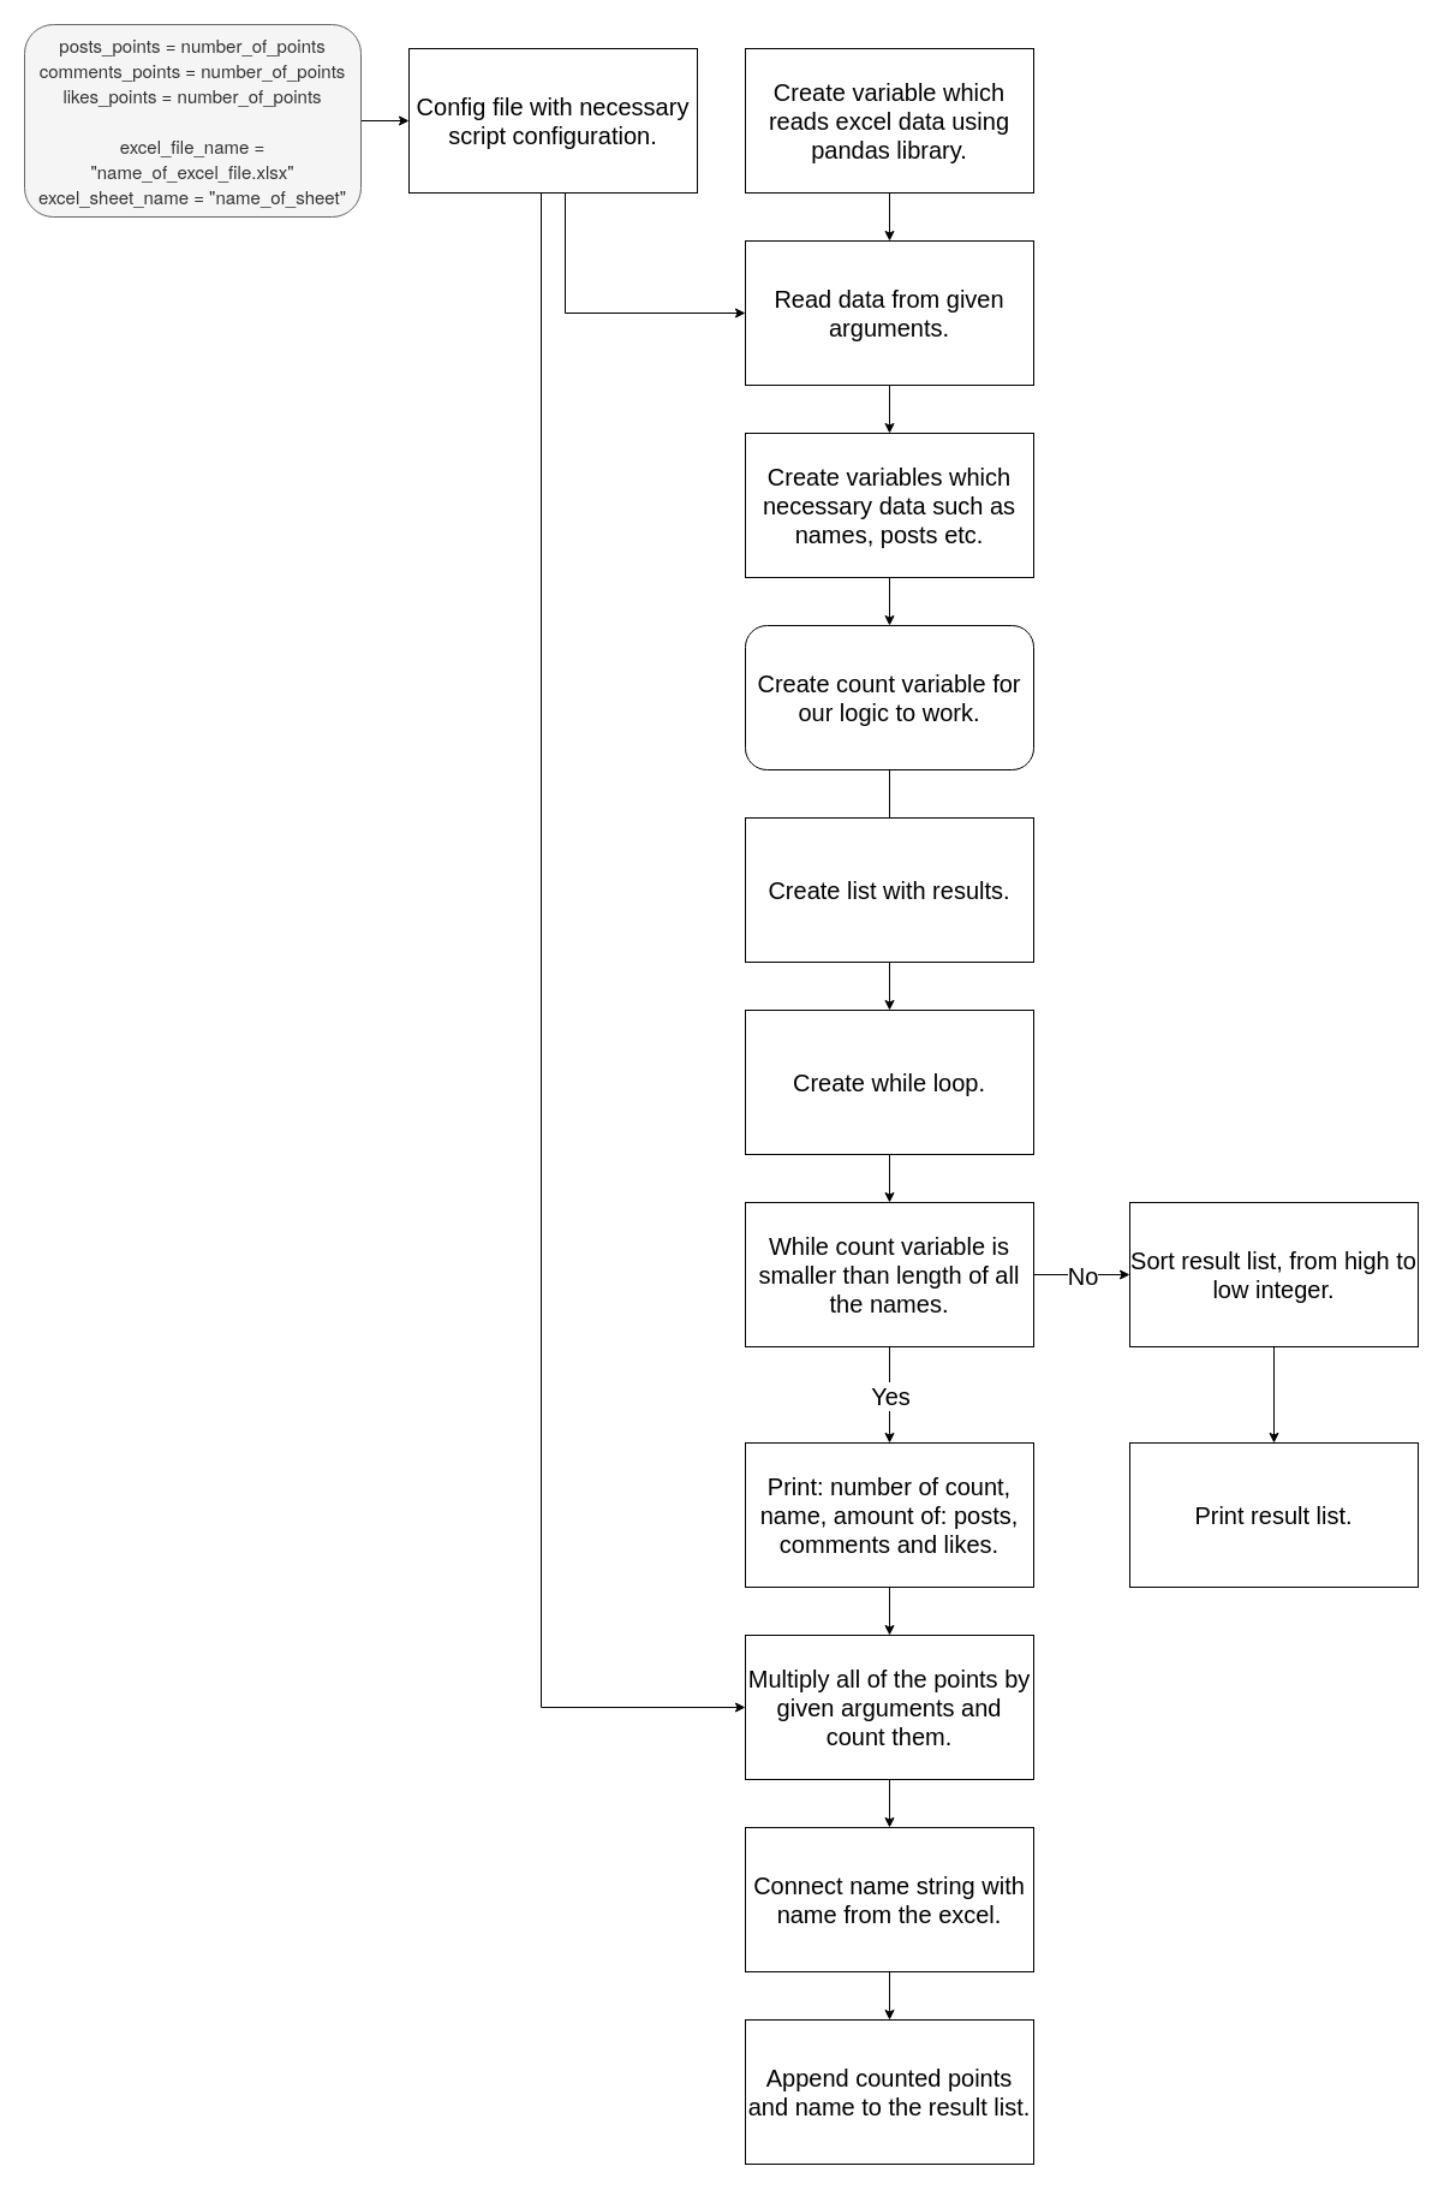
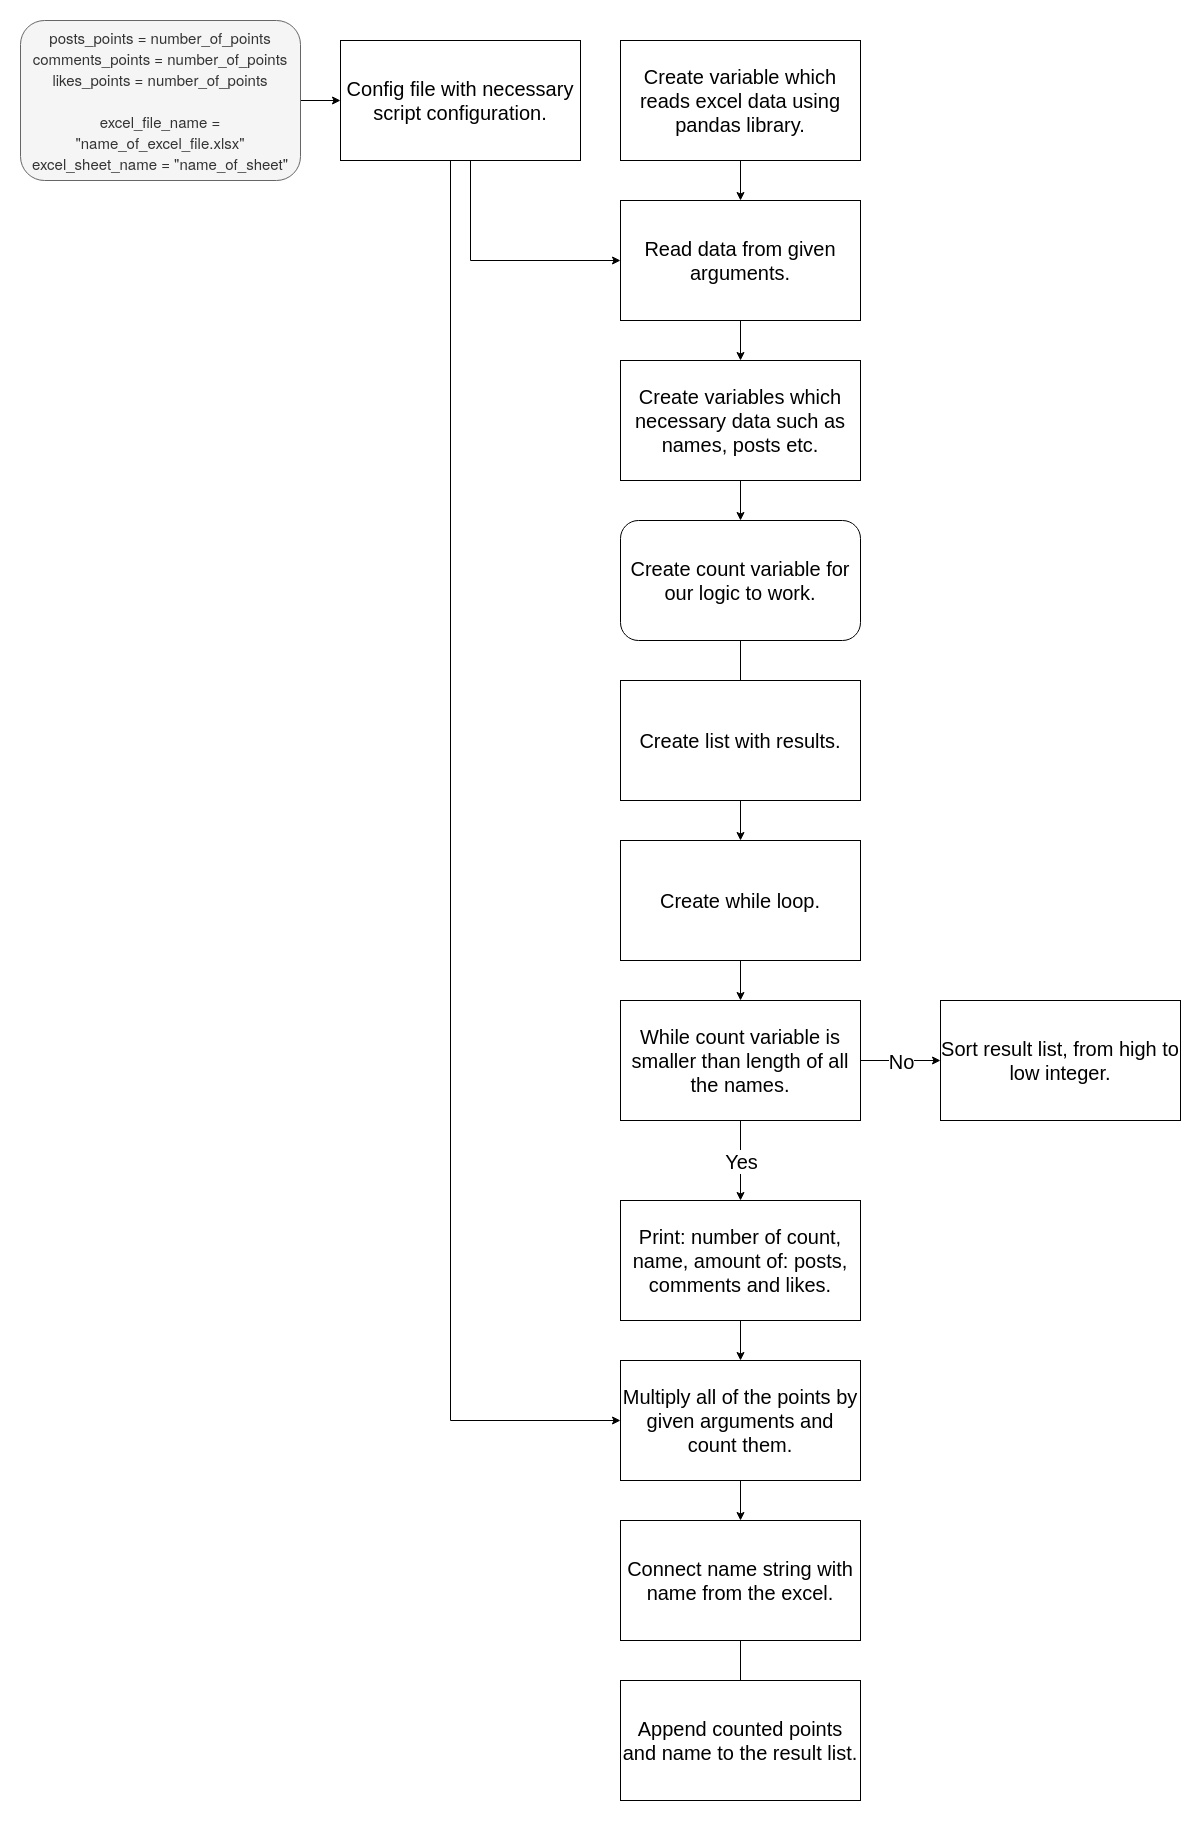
  <mxCell id="0" />
  <mxCell id="1" parent="0" />
  <mxCell id="2" style="edgeStyle=orthogonalEdgeStyle;rounded=0;orthogonalLoop=1;jettySize=auto;html=1;exitX=0.5;exitY=1;exitDx=0;exitDy=0;entryX=0.5;entryY=0;entryDx=0;entryDy=0;fontSize=20;" edge="1" parent="1" source="3" target="5"><mxGeometry relative="1" as="geometry" /></mxCell>
  <mxCell id="3" value="&lt;font style=&quot;font-size: 20px&quot;&gt;Create variable which reads excel data using pandas library.&lt;/font&gt;" style="rounded=0;whiteSpace=wrap;html=1;" vertex="1" parent="1"><mxGeometry x="620" y="40" width="240" height="120" as="geometry" /></mxCell>
  <mxCell id="4" style="edgeStyle=orthogonalEdgeStyle;rounded=0;orthogonalLoop=1;jettySize=auto;html=1;exitX=0.5;exitY=1;exitDx=0;exitDy=0;fontSize=20;" edge="1" parent="1" source="5" target="10"><mxGeometry relative="1" as="geometry" /></mxCell>
  <mxCell id="5" value="&lt;font style=&quot;font-size: 20px&quot;&gt;Read data from given arguments.&lt;/font&gt;" style="rounded=0;whiteSpace=wrap;html=1;" vertex="1" parent="1"><mxGeometry x="620" y="200" width="240" height="120" as="geometry" /></mxCell>
  <mxCell id="6" style="edgeStyle=orthogonalEdgeStyle;rounded=0;orthogonalLoop=1;jettySize=auto;html=1;exitX=0.5;exitY=1;exitDx=0;exitDy=0;entryX=0;entryY=0.5;entryDx=0;entryDy=0;fontSize=20;" edge="1" parent="1" source="8" target="5"><mxGeometry relative="1" as="geometry"><Array as="points"><mxPoint x="470" y="160" /><mxPoint x="470" y="260" /></Array></mxGeometry></mxCell>
  <mxCell id="7" style="edgeStyle=orthogonalEdgeStyle;rounded=0;orthogonalLoop=1;jettySize=auto;html=1;exitX=0.5;exitY=1;exitDx=0;exitDy=0;entryX=0;entryY=0.5;entryDx=0;entryDy=0;fontSize=20;" edge="1" parent="1" source="8" target="25"><mxGeometry relative="1" as="geometry"><Array as="points"><mxPoint x="450" y="160" /><mxPoint x="450" y="1420" /></Array></mxGeometry></mxCell>
  <mxCell id="8" value="&lt;span style=&quot;font-size: 20px&quot;&gt;Config file with necessary script configuration.&lt;/span&gt;" style="rounded=0;whiteSpace=wrap;html=1;" vertex="1" parent="1"><mxGeometry x="340" y="40" width="240" height="120" as="geometry" /></mxCell>
  <mxCell id="9" style="edgeStyle=orthogonalEdgeStyle;rounded=0;orthogonalLoop=1;jettySize=auto;html=1;exitX=0.5;exitY=1;exitDx=0;exitDy=0;entryX=0.5;entryY=0;entryDx=0;entryDy=0;fontSize=20;" edge="1" parent="1" source="10" target="12"><mxGeometry relative="1" as="geometry" /></mxCell>
  <mxCell id="10" value="&lt;span style=&quot;font-size: 20px&quot;&gt;Create variables which necessary data such as names, posts etc.&lt;/span&gt;" style="rounded=0;whiteSpace=wrap;html=1;" vertex="1" parent="1"><mxGeometry x="620" y="360" width="240" height="120" as="geometry" /></mxCell>
  <mxCell id="11" style="edgeStyle=orthogonalEdgeStyle;rounded=0;orthogonalLoop=1;jettySize=auto;html=1;exitX=0.5;exitY=1;exitDx=0;exitDy=0;entryX=0.5;entryY=0;entryDx=0;entryDy=0;fontSize=20;endArrow=none;" edge="1" parent="1" source="12" target="14"><mxGeometry relative="1" as="geometry" /></mxCell>
  <mxCell id="12" value="&lt;span style=&quot;font-size: 20px&quot;&gt;Create count variable for our logic to work.&lt;/span&gt;" style="whiteSpace=wrap;html=1;rounded=1;" vertex="1" parent="1"><mxGeometry x="620" y="520" width="240" height="120" as="geometry" /></mxCell>
  <mxCell id="13" style="edgeStyle=orthogonalEdgeStyle;rounded=0;orthogonalLoop=1;jettySize=auto;html=1;exitX=0.5;exitY=1;exitDx=0;exitDy=0;entryX=0.5;entryY=0;entryDx=0;entryDy=0;fontSize=20;" edge="1" parent="1" source="14" target="16"><mxGeometry relative="1" as="geometry" /></mxCell>
  <mxCell id="14" value="&lt;span style=&quot;font-size: 20px&quot;&gt;Create list with results.&lt;/span&gt;" style="rounded=0;whiteSpace=wrap;html=1;" vertex="1" parent="1"><mxGeometry x="620" y="680" width="240" height="120" as="geometry" /></mxCell>
  <mxCell id="15" style="edgeStyle=orthogonalEdgeStyle;rounded=0;orthogonalLoop=1;jettySize=auto;html=1;exitX=0.5;exitY=1;exitDx=0;exitDy=0;entryX=0.5;entryY=0;entryDx=0;entryDy=0;fontSize=20;" edge="1" parent="1" source="16" target="21"><mxGeometry relative="1" as="geometry" /></mxCell>
  <mxCell id="16" value="&lt;span style=&quot;font-size: 20px&quot;&gt;Create while loop.&lt;/span&gt;" style="rounded=0;whiteSpace=wrap;html=1;" vertex="1" parent="1"><mxGeometry x="620" y="840" width="240" height="120" as="geometry" /></mxCell>
  <mxCell id="17" style="edgeStyle=orthogonalEdgeStyle;rounded=0;orthogonalLoop=1;jettySize=auto;html=1;exitX=0.5;exitY=1;exitDx=0;exitDy=0;entryX=0.5;entryY=0;entryDx=0;entryDy=0;fontSize=20;" edge="1" parent="1" source="21" target="23"><mxGeometry relative="1" as="geometry" /></mxCell>
  <mxCell id="18" value="Yes" style="edgeLabel;html=1;align=center;verticalAlign=middle;resizable=0;points=[];fontSize=20;" vertex="1" connectable="0" parent="17"><mxGeometry x="-0.0" relative="1" as="geometry"><mxPoint as="offset" /></mxGeometry></mxCell>
  <mxCell id="19" style="edgeStyle=orthogonalEdgeStyle;rounded=0;orthogonalLoop=1;jettySize=auto;html=1;exitX=1;exitY=0.5;exitDx=0;exitDy=0;entryX=0;entryY=0.5;entryDx=0;entryDy=0;fontSize=20;" edge="1" parent="1" source="21" target="30"><mxGeometry relative="1" as="geometry" /></mxCell>
  <mxCell id="20" value="No" style="edgeLabel;html=1;align=center;verticalAlign=middle;resizable=0;points=[];fontSize=20;" vertex="1" connectable="0" parent="19"><mxGeometry x="0.001" relative="1" as="geometry"><mxPoint as="offset" /></mxGeometry></mxCell>
  <mxCell id="21" value="&lt;span style=&quot;font-size: 20px&quot;&gt;While count variable is smaller than length of all the names.&lt;/span&gt;" style="rounded=0;whiteSpace=wrap;html=1;" vertex="1" parent="1"><mxGeometry x="620" y="1000" width="240" height="120" as="geometry" /></mxCell>
  <mxCell id="22" style="edgeStyle=orthogonalEdgeStyle;rounded=0;orthogonalLoop=1;jettySize=auto;html=1;exitX=0.5;exitY=1;exitDx=0;exitDy=0;entryX=0.5;entryY=0;entryDx=0;entryDy=0;fontSize=20;" edge="1" parent="1" source="23" target="25"><mxGeometry relative="1" as="geometry" /></mxCell>
  <mxCell id="23" value="&lt;span style=&quot;font-size: 20px&quot;&gt;Print: number of count, name, amount of: posts, comments and likes.&lt;/span&gt;" style="rounded=0;whiteSpace=wrap;html=1;" vertex="1" parent="1"><mxGeometry x="620" y="1200" width="240" height="120" as="geometry" /></mxCell>
  <mxCell id="24" style="edgeStyle=orthogonalEdgeStyle;rounded=0;orthogonalLoop=1;jettySize=auto;html=1;exitX=0.5;exitY=1;exitDx=0;exitDy=0;entryX=0.5;entryY=0;entryDx=0;entryDy=0;fontSize=20;" edge="1" parent="1" source="25" target="27"><mxGeometry relative="1" as="geometry" /></mxCell>
  <mxCell id="25" value="&lt;span style=&quot;font-size: 20px&quot;&gt;Multiply all of the points by given arguments and count them.&lt;/span&gt;" style="rounded=0;whiteSpace=wrap;html=1;" vertex="1" parent="1"><mxGeometry x="620" y="1360" width="240" height="120" as="geometry" /></mxCell>
- <mxCell id="26" style="edgeStyle=orthogonalEdgeStyle;rounded=0;orthogonalLoop=1;jettySize=auto;html=1;exitX=0.5;exitY=1;exitDx=0;exitDy=0;entryX=0.5;entryY=0;entryDx=0;entryDy=0;fontSize=20;" edge="1" parent="1" source="27" target="28"><mxGeometry relative="1" as="geometry" /></mxCell>
+ <mxCell id="26" style="edgeStyle=orthogonalEdgeStyle;rounded=0;orthogonalLoop=1;jettySize=auto;html=1;exitX=0.5;exitY=1;exitDx=0;exitDy=0;entryX=0.5;entryY=0;entryDx=0;entryDy=0;fontSize=20;endArrow=none;" edge="1" parent="1" source="27" target="28"><mxGeometry relative="1" as="geometry" /></mxCell>
  <mxCell id="27" value="&lt;span style=&quot;font-size: 20px&quot;&gt;Connect name string with name from the excel.&lt;/span&gt;" style="rounded=0;whiteSpace=wrap;html=1;" vertex="1" parent="1"><mxGeometry x="620" y="1520" width="240" height="120" as="geometry" /></mxCell>
  <mxCell id="28" value="&lt;span style=&quot;font-size: 20px&quot;&gt;Append counted points and name to the result list.&lt;/span&gt;" style="rounded=0;whiteSpace=wrap;html=1;" vertex="1" parent="1"><mxGeometry x="620" y="1680" width="240" height="120" as="geometry" /></mxCell>
- <mxCell id="29" style="edgeStyle=orthogonalEdgeStyle;rounded=0;orthogonalLoop=1;jettySize=auto;html=1;exitX=0.5;exitY=1;exitDx=0;exitDy=0;entryX=0.5;entryY=0;entryDx=0;entryDy=0;fontSize=20;" edge="1" parent="1" source="30" target="31"><mxGeometry relative="1" as="geometry" /></mxCell>
  <mxCell id="30" value="&lt;span style=&quot;font-size: 20px&quot;&gt;Sort result list, from high to low integer.&lt;/span&gt;" style="rounded=0;whiteSpace=wrap;html=1;" vertex="1" parent="1"><mxGeometry x="940" y="1000" width="240" height="120" as="geometry" /></mxCell>
- <mxCell id="31" value="&lt;span style=&quot;font-size: 20px&quot;&gt;Print result list.&lt;/span&gt;" style="rounded=0;whiteSpace=wrap;html=1;" vertex="1" parent="1"><mxGeometry x="940" y="1200" width="240" height="120" as="geometry" /></mxCell>
  <mxCell id="32" style="edgeStyle=orthogonalEdgeStyle;rounded=0;orthogonalLoop=1;jettySize=auto;html=1;exitX=1;exitY=0.5;exitDx=0;exitDy=0;entryX=0;entryY=0.5;entryDx=0;entryDy=0;fontSize=15;" edge="1" parent="1" source="33" target="8"><mxGeometry relative="1" as="geometry" /></mxCell>
  <mxCell id="33" value="&lt;p class=&quot;p1&quot; style=&quot;margin: 0px ; font-stretch: normal ; line-height: normal ; font-family: &amp;#34;helvetica neue&amp;#34; ; font-size: 15px&quot;&gt;&lt;font style=&quot;font-size: 15px&quot;&gt;posts_points = number_of_points&lt;/font&gt;&lt;/p&gt;&lt;p class=&quot;p1&quot; style=&quot;margin: 0px ; font-stretch: normal ; line-height: normal ; font-family: &amp;#34;helvetica neue&amp;#34; ; font-size: 15px&quot;&gt;&lt;font style=&quot;font-size: 15px&quot;&gt;comments_points = number_of_points&lt;/font&gt;&lt;/p&gt;&lt;p class=&quot;p1&quot; style=&quot;margin: 0px ; font-stretch: normal ; line-height: normal ; font-family: &amp;#34;helvetica neue&amp;#34; ; font-size: 15px&quot;&gt;&lt;font style=&quot;font-size: 15px&quot;&gt;likes_points = number_of_points&lt;/font&gt;&lt;/p&gt;&lt;p class=&quot;p2&quot; style=&quot;margin: 0px ; font-stretch: normal ; line-height: normal ; font-family: &amp;#34;helvetica neue&amp;#34; ; min-height: 15px ; font-size: 15px&quot;&gt;&lt;font style=&quot;font-size: 15px&quot;&gt;&lt;br&gt;&lt;/font&gt;&lt;/p&gt;&lt;p class=&quot;p1&quot; style=&quot;margin: 0px ; font-stretch: normal ; line-height: normal ; font-family: &amp;#34;helvetica neue&amp;#34; ; font-size: 15px&quot;&gt;&lt;font style=&quot;font-size: 15px&quot;&gt;excel_file_name = &quot;name_of_excel_file.xlsx&quot;&lt;/font&gt;&lt;/p&gt;&lt;p class=&quot;p1&quot; style=&quot;margin: 0px ; font-stretch: normal ; line-height: normal ; font-family: &amp;#34;helvetica neue&amp;#34; ; font-size: 15px&quot;&gt;&lt;font style=&quot;font-size: 15px&quot;&gt;excel_sheet_name = &quot;name_of_sheet&quot;&lt;/font&gt;&lt;/p&gt;" style="rounded=1;whiteSpace=wrap;html=1;fontSize=20;fillColor=#f5f5f5;fontColor=#333333;strokeColor=#666666;" vertex="1" parent="1"><mxGeometry x="20" y="20" width="280" height="160" as="geometry" /></mxCell>
